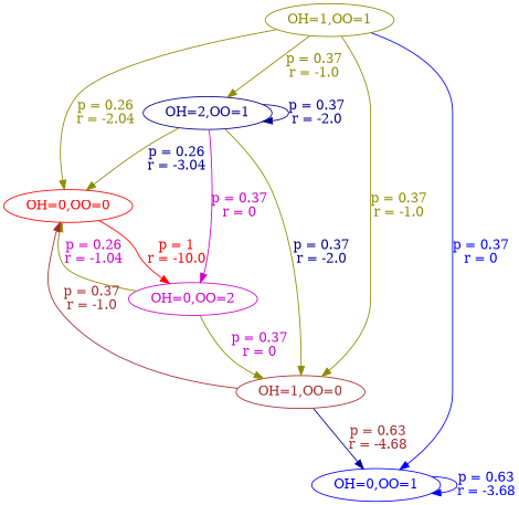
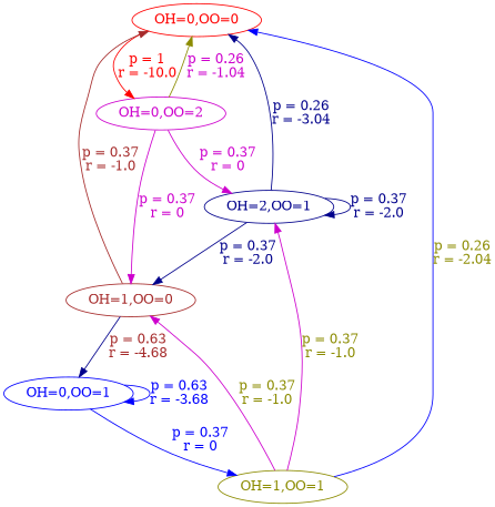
  digraph {
    edge [color=yellow4 fontcolor=magenta3]
    n1 [color=Red fontcolor=Red label="OH=0,OO=0"]
    n2 [color=magenta3 fontcolor=magenta3 label="OH=0,OO=2"]
    n3 [color=Brown fontcolor=Brown label="OH=1,OO=0"]
    n4 [color=blue4 fontcolor=blue4 label="OH=2,OO=1"]
    n5 [color=Blue fontcolor=Blue label="OH=0,OO=1"]
    n6 [color=yellow4 fontcolor=yellow4 label="OH=1,OO=1"]
    n1 -> n2 [color=Red fontcolor=Red label="p = 1\nr = -10.0"]
    n2 -> n1 [label="p = 0.26\nr = -1.04"]
-   n2 -> n3 [label="p = 0.37\nr = 0"]
-   n4 -> n2 [color=magenta3 label="p = 0.37\nr = 0"]
+   n2 -> n3 [color=magenta3 label="p = 0.37\nr = 0"]
+   n2 -> n4 [color=magenta3 label="p = 0.37\nr = 0"]
    n3 -> n1 [color=Brown fontcolor=Brown label="p = 0.37\nr = -1.0"]
    n3 -> n5 [color=blue4 fontcolor=Brown label="p = 0.63\nr = -4.68"]
-   n4 -> n1 [fontcolor=blue4 label="p = 0.26\nr = -3.04"]
-   n4 -> n3 [fontcolor=blue4 label="p = 0.37\nr = -2.0"]
+   n4 -> n1 [color=blue4 fontcolor=blue4 label="p = 0.26\nr = -3.04"]
+   n4 -> n3 [color=blue4 fontcolor=blue4 label="p = 0.37\nr = -2.0"]
    n4 -> n4 [color=blue4 fontcolor=blue4 label="p = 0.37\nr = -2.0"]
    n5 -> n5 [color=Blue fontcolor=Blue label="p = 0.63\nr = -3.68"]
-   n6 -> n5 [color=Blue fontcolor=Blue label="p = 0.37\nr = 0"]
-   n6 -> n1 [fontcolor=yellow4 label="p = 0.26\nr = -2.04"]
-   n6 -> n3 [fontcolor=yellow4 label="p = 0.37\nr = -1.0"]
-   n6 -> n4 [fontcolor=yellow4 label="p = 0.37\nr = -1.0"]
+   n5 -> n6 [color=Blue fontcolor=Blue label="p = 0.37\nr = 0"]
+   n6 -> n1 [color=Blue fontcolor=yellow4 label="p = 0.26\nr = -2.04"]
+   n6 -> n3 [color=magenta3 fontcolor=yellow4 label="p = 0.37\nr = -1.0"]
+   n6 -> n4 [color=magenta3 fontcolor=yellow4 label="p = 0.37\nr = -1.0"]
  }
